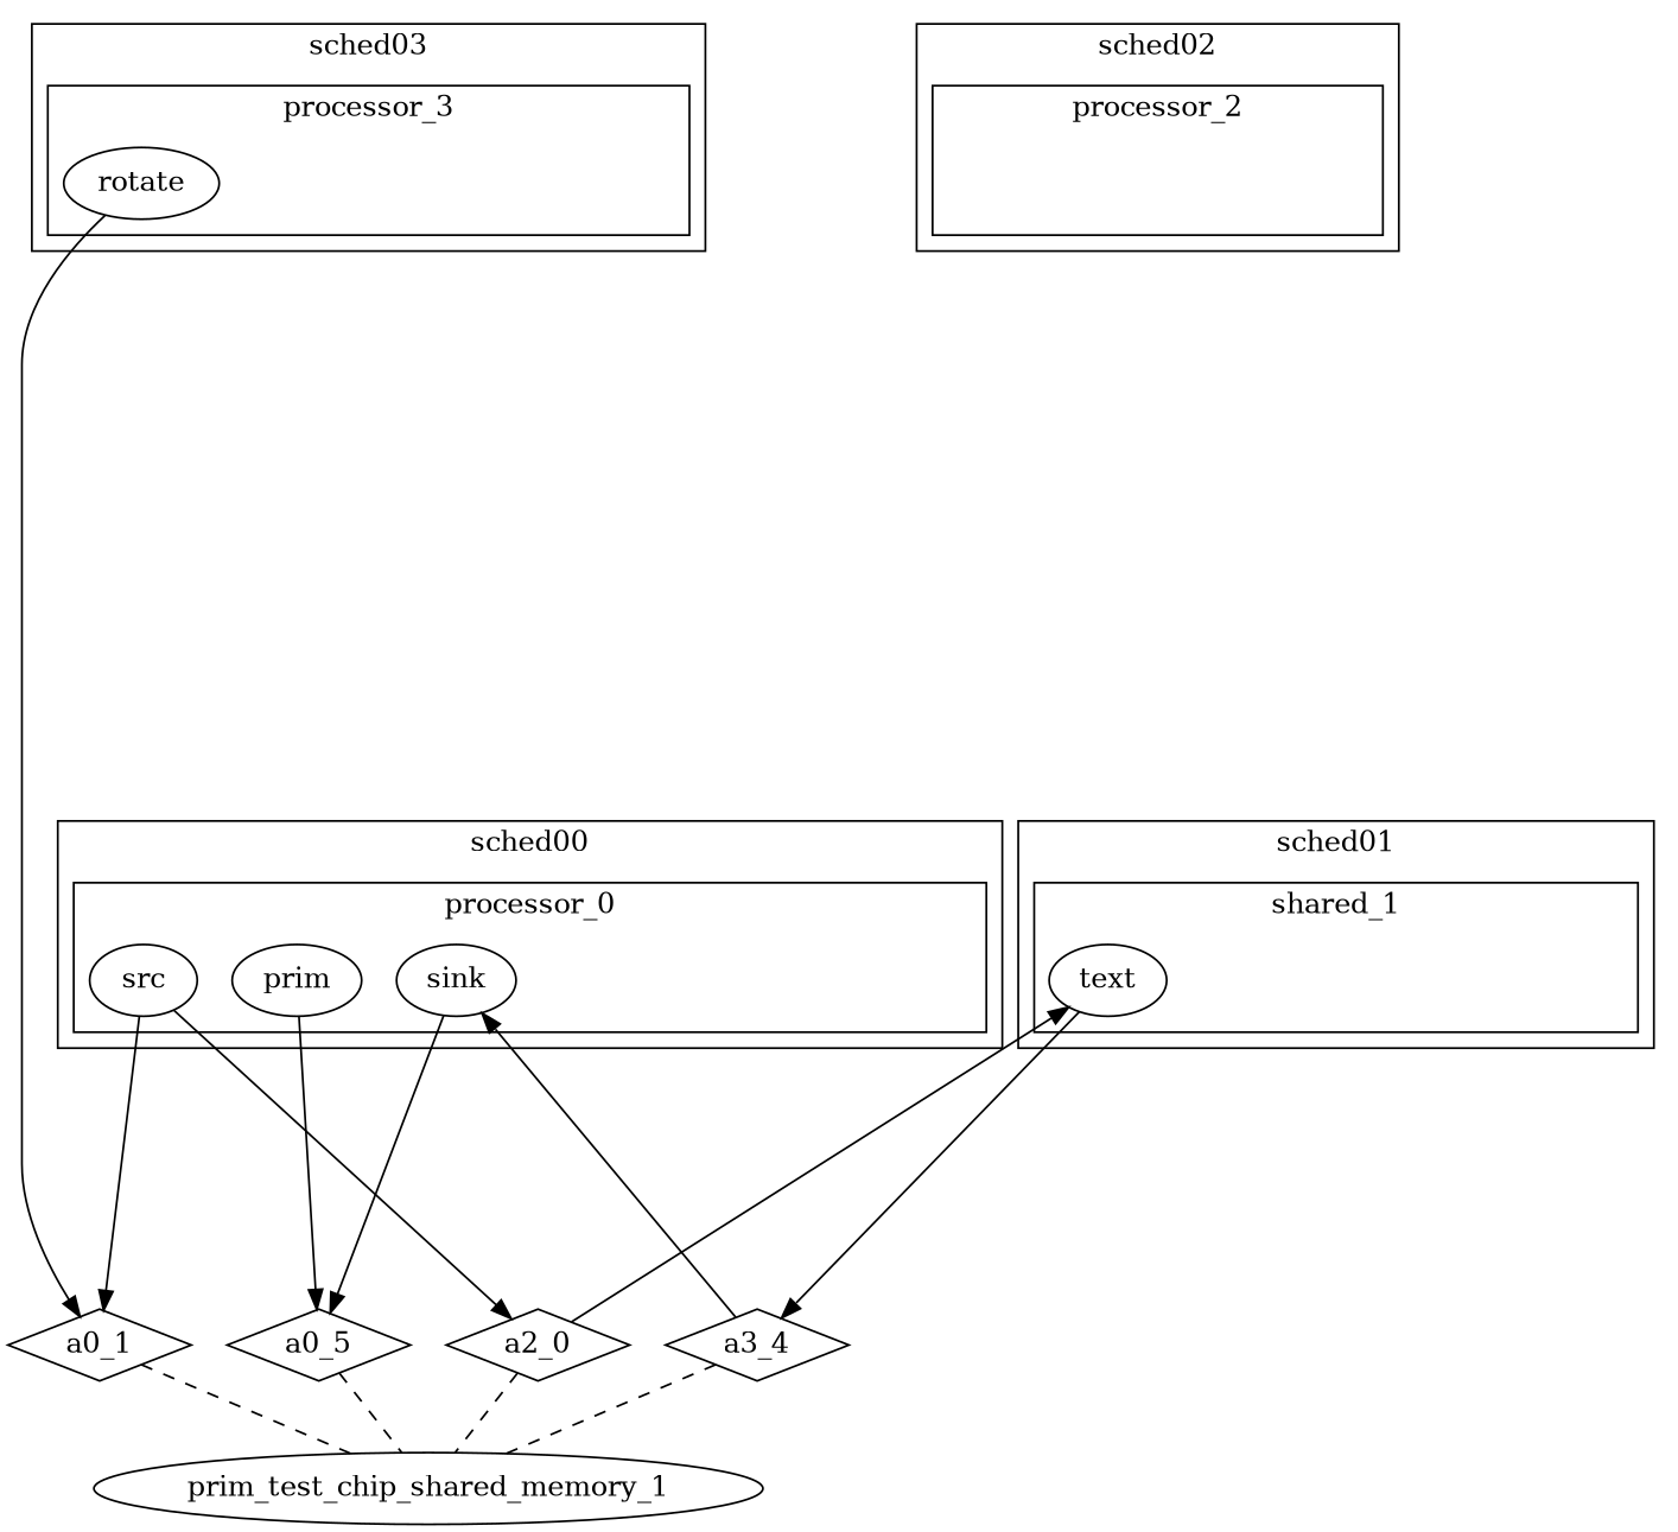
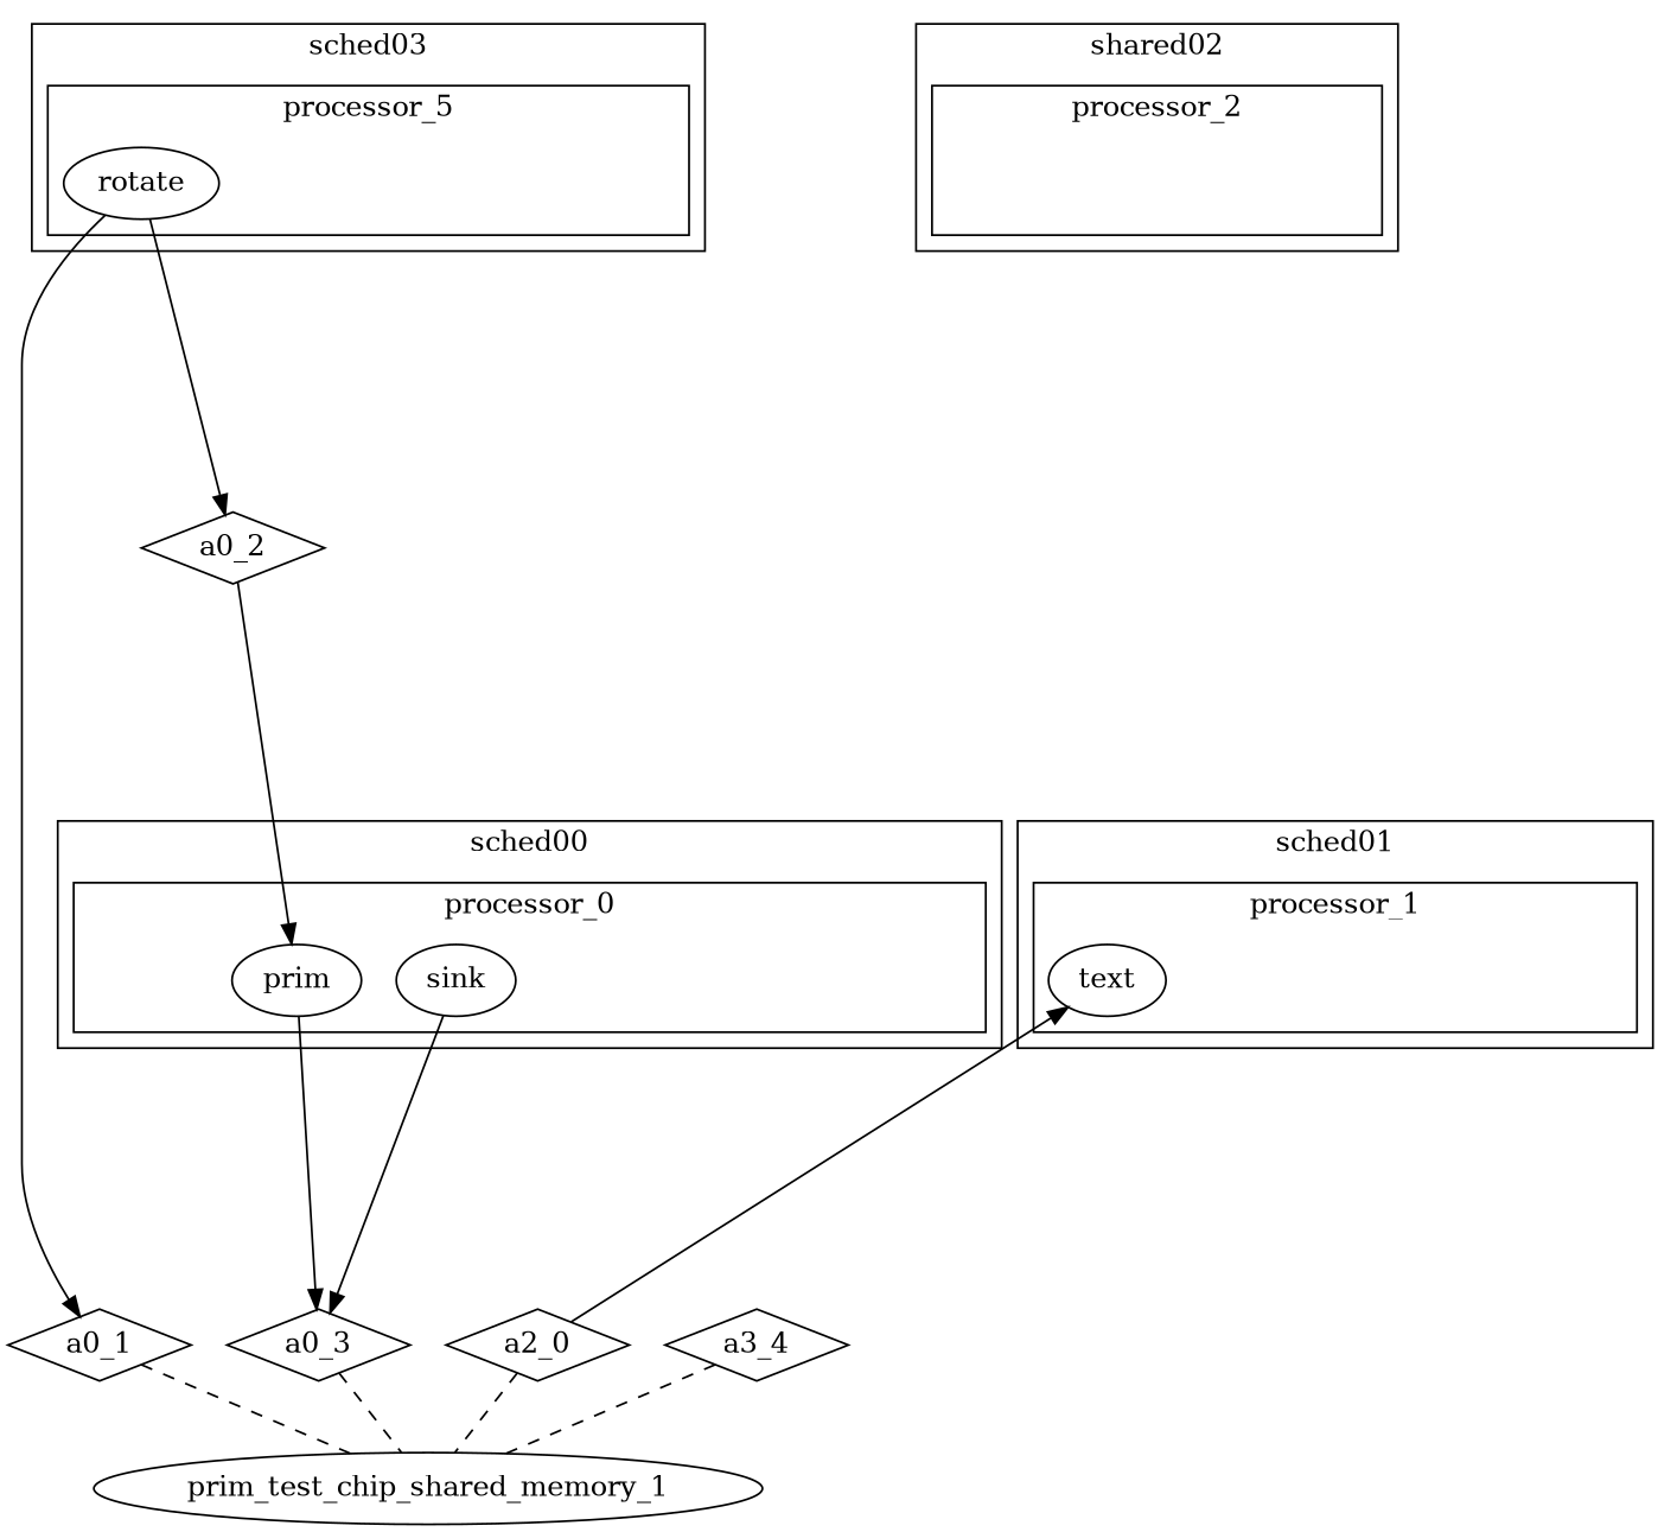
  digraph {
    edge [minlen=4]
    dummy_processor_0 [style=invis]
-   n2 [label=src]
    n3 [label=sink]
    n4 [label=prim]
    dummy_processor_1 [style=invis]
    n6 [label=text]
    dummy_processor_2 [style=invis]
    dummy_processor_3 [style=invis]
    n9 [label=rotate]
    n10 [label=a2_0 shape=diamond]
    n11 [label=a0_1 shape=diamond]
-   n12 [label=a0_5 shape=diamond]
+   n12 [label=a0_3 shape=diamond]
    n13 [label=a3_4 shape=diamond]
+   n14 [label=a0_2 shape=diamond]
    n15 [label=prim_test_chip_shared_memory_1]
    subgraph cluster_1 {
      label=sched00
      subgraph cluster_2 {
        label=processor_0
        dummy_processor_0
-       n2
        n3
        n4
      }
    }
    subgraph cluster_3 {
      label=sched01
      subgraph cluster_4 {
-       label=shared_1
+       label=processor_1
        dummy_processor_1
        n6
      }
    }
    subgraph cluster_5 {
-     label=sched02
+     label=shared02
      subgraph cluster_6 {
        label=processor_2
        dummy_processor_2
      }
    }
    subgraph cluster_7 {
      label=sched03
      subgraph cluster_8 {
-       label=processor_3
+       label=processor_5
        dummy_processor_3
        n9
      }
    }
-   n2 -> n10
-   n2 -> n11
    n3 -> n12
    n4 -> n12
-   n6 -> n13
    n9 -> n11
+   n9 -> n14
    n10 -> n6
    n10 -> n15 [arrowhead=none style=dashed minlen=""]
    n11 -> n15 [arrowhead=none style=dashed minlen=""]
    n12 -> n15 [arrowhead=none style=dashed minlen=""]
-   n13 -> n3
    n13 -> n15 [arrowhead=none style=dashed minlen=""]
+   n14 -> n4
  }
